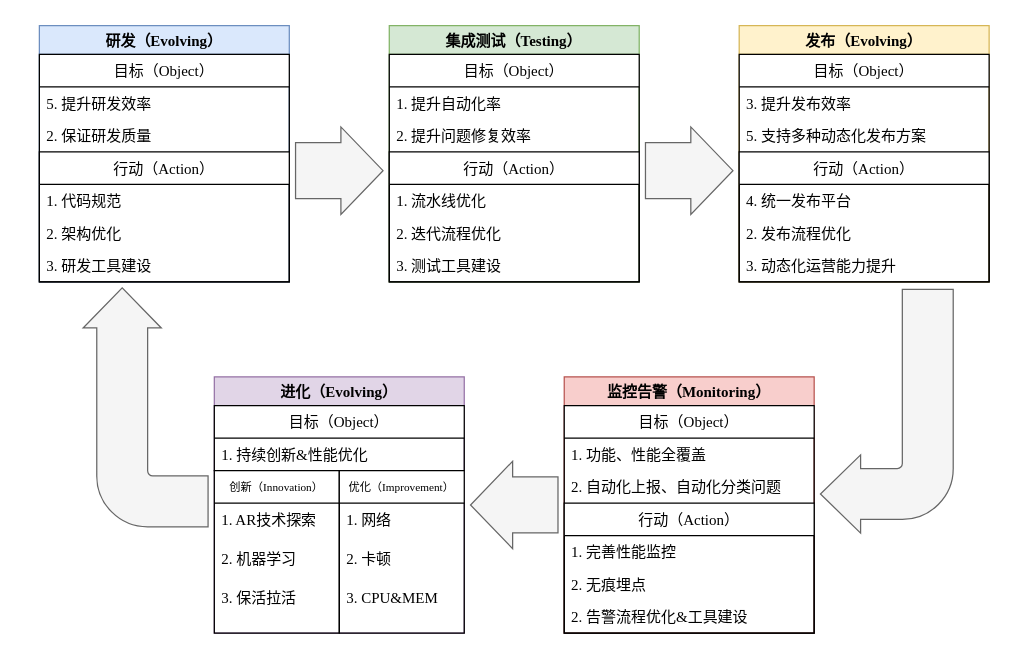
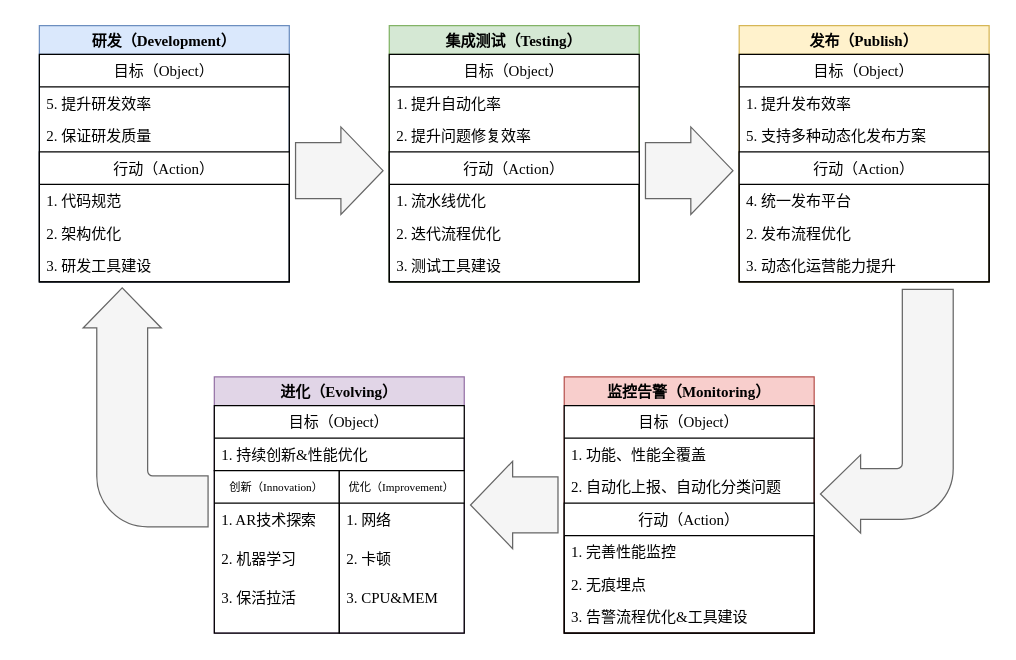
  <mxCell id="0" />
  <mxCell id="1" parent="0" />
- <mxCell id="2" value="研发（Evolving）" style="swimlane;fontFamily=腾讯体;fillColor=#dae8fc;strokeColor=#6c8ebf;" vertex="1" parent="1"><mxGeometry x="31" y="20" width="200" height="205" as="geometry"><mxRectangle x="120" y="230" width="60" height="23" as="alternateBounds" /></mxGeometry></mxCell>
+ <mxCell id="2" value="研发（Development）" style="swimlane;fontFamily=腾讯体;fillColor=#dae8fc;strokeColor=#6c8ebf;" vertex="1" parent="1"><mxGeometry x="31" y="20" width="200" height="205" as="geometry"><mxRectangle x="120" y="230" width="60" height="23" as="alternateBounds" /></mxGeometry></mxCell>
  <mxCell id="3" value="目标（Object）" style="swimlane;fontStyle=0;childLayout=stackLayout;horizontal=1;startSize=26;horizontalStack=0;resizeParent=1;resizeParentMax=0;resizeLast=0;collapsible=1;marginBottom=0;fontFamily=腾讯体;" vertex="1" parent="2"><mxGeometry y="23" width="200" height="182" as="geometry"><mxRectangle y="96" width="50" height="26" as="alternateBounds" /></mxGeometry></mxCell>
  <mxCell id="4" value="5. 提升研发效率" style="text;strokeColor=none;fillColor=none;align=left;verticalAlign=top;spacingLeft=4;spacingRight=4;overflow=hidden;rotatable=0;points=[[0,0.5],[1,0.5]];portConstraint=eastwest;fontFamily=腾讯体;" vertex="1" parent="3"><mxGeometry y="26" width="200" height="26" as="geometry" /></mxCell>
  <mxCell id="5" value="2. 保证研发质量" style="text;strokeColor=none;fillColor=none;align=left;verticalAlign=top;spacingLeft=4;spacingRight=4;overflow=hidden;rotatable=0;points=[[0,0.5],[1,0.5]];portConstraint=eastwest;fontFamily=腾讯体;" vertex="1" parent="3"><mxGeometry y="52" width="200" height="26" as="geometry" /></mxCell>
  <mxCell id="6" value="行动（Action）" style="swimlane;fontStyle=0;childLayout=stackLayout;horizontal=1;startSize=26;horizontalStack=0;resizeParent=1;resizeParentMax=0;resizeLast=0;collapsible=1;marginBottom=0;fontFamily=腾讯体;" vertex="1" parent="3"><mxGeometry y="78" width="200" height="104" as="geometry"><mxRectangle y="96" width="50" height="26" as="alternateBounds" /></mxGeometry></mxCell>
  <mxCell id="7" value="1. 代码规范" style="text;strokeColor=none;fillColor=none;align=left;verticalAlign=top;spacingLeft=4;spacingRight=4;overflow=hidden;rotatable=0;points=[[0,0.5],[1,0.5]];portConstraint=eastwest;fontFamily=腾讯体;" vertex="1" parent="6"><mxGeometry y="26" width="200" height="26" as="geometry" /></mxCell>
  <mxCell id="8" value="2. 架构优化" style="text;strokeColor=none;fillColor=none;align=left;verticalAlign=top;spacingLeft=4;spacingRight=4;overflow=hidden;rotatable=0;points=[[0,0.5],[1,0.5]];portConstraint=eastwest;fontFamily=腾讯体;" vertex="1" parent="6"><mxGeometry y="52" width="200" height="26" as="geometry" /></mxCell>
  <mxCell id="9" value="3. 研发工具建设" style="text;strokeColor=none;fillColor=none;align=left;verticalAlign=top;spacingLeft=4;spacingRight=4;overflow=hidden;rotatable=0;points=[[0,0.5],[1,0.5]];portConstraint=eastwest;fontFamily=腾讯体;" vertex="1" parent="6"><mxGeometry y="78" width="200" height="26" as="geometry" /></mxCell>
  <mxCell id="10" value="集成测试（Testing）" style="swimlane;fontFamily=腾讯体;fillColor=#d5e8d4;strokeColor=#82b366;" vertex="1" parent="1"><mxGeometry x="311" y="20" width="200" height="205" as="geometry"><mxRectangle x="120" y="230" width="60" height="23" as="alternateBounds" /></mxGeometry></mxCell>
  <mxCell id="11" value="目标（Object）" style="swimlane;fontStyle=0;childLayout=stackLayout;horizontal=1;startSize=26;horizontalStack=0;resizeParent=1;resizeParentMax=0;resizeLast=0;collapsible=1;marginBottom=0;fontFamily=腾讯体;" vertex="1" parent="10"><mxGeometry y="23" width="200" height="182" as="geometry"><mxRectangle y="96" width="50" height="26" as="alternateBounds" /></mxGeometry></mxCell>
  <mxCell id="12" value="1. 提升自动化率" style="text;strokeColor=none;fillColor=none;align=left;verticalAlign=top;spacingLeft=4;spacingRight=4;overflow=hidden;rotatable=0;points=[[0,0.5],[1,0.5]];portConstraint=eastwest;fontFamily=腾讯体;" vertex="1" parent="11"><mxGeometry y="26" width="200" height="26" as="geometry" /></mxCell>
  <mxCell id="13" value="2. 提升问题修复效率" style="text;strokeColor=none;fillColor=none;align=left;verticalAlign=top;spacingLeft=4;spacingRight=4;overflow=hidden;rotatable=0;points=[[0,0.5],[1,0.5]];portConstraint=eastwest;fontFamily=腾讯体;" vertex="1" parent="11"><mxGeometry y="52" width="200" height="26" as="geometry" /></mxCell>
  <mxCell id="14" value="行动（Action）" style="swimlane;fontStyle=0;childLayout=stackLayout;horizontal=1;startSize=26;horizontalStack=0;resizeParent=1;resizeParentMax=0;resizeLast=0;collapsible=1;marginBottom=0;fontFamily=腾讯体;" vertex="1" parent="11"><mxGeometry y="78" width="200" height="104" as="geometry"><mxRectangle y="96" width="50" height="26" as="alternateBounds" /></mxGeometry></mxCell>
  <mxCell id="15" value="1. 流水线优化" style="text;strokeColor=none;fillColor=none;align=left;verticalAlign=top;spacingLeft=4;spacingRight=4;overflow=hidden;rotatable=0;points=[[0,0.5],[1,0.5]];portConstraint=eastwest;fontFamily=腾讯体;" vertex="1" parent="14"><mxGeometry y="26" width="200" height="26" as="geometry" /></mxCell>
  <mxCell id="16" value="2. 迭代流程优化" style="text;strokeColor=none;fillColor=none;align=left;verticalAlign=top;spacingLeft=4;spacingRight=4;overflow=hidden;rotatable=0;points=[[0,0.5],[1,0.5]];portConstraint=eastwest;fontFamily=腾讯体;" vertex="1" parent="14"><mxGeometry y="52" width="200" height="26" as="geometry" /></mxCell>
  <mxCell id="17" value="3. 测试工具建设" style="text;strokeColor=none;fillColor=none;align=left;verticalAlign=top;spacingLeft=4;spacingRight=4;overflow=hidden;rotatable=0;points=[[0,0.5],[1,0.5]];portConstraint=eastwest;fontFamily=腾讯体;" vertex="1" parent="14"><mxGeometry y="78" width="200" height="26" as="geometry" /></mxCell>
- <mxCell id="18" value="发布（Evolving）" style="swimlane;fontFamily=腾讯体;fillColor=#fff2cc;strokeColor=#d6b656;" vertex="1" parent="1"><mxGeometry x="591" y="20" width="200" height="205" as="geometry"><mxRectangle x="120" y="230" width="60" height="23" as="alternateBounds" /></mxGeometry></mxCell>
+ <mxCell id="18" value="发布（Publish）" style="swimlane;fontFamily=腾讯体;fillColor=#fff2cc;strokeColor=#d6b656;" vertex="1" parent="1"><mxGeometry x="591" y="20" width="200" height="205" as="geometry"><mxRectangle x="120" y="230" width="60" height="23" as="alternateBounds" /></mxGeometry></mxCell>
  <mxCell id="19" value="目标（Object）" style="swimlane;fontStyle=0;childLayout=stackLayout;horizontal=1;startSize=26;horizontalStack=0;resizeParent=1;resizeParentMax=0;resizeLast=0;collapsible=1;marginBottom=0;fontFamily=腾讯体;" vertex="1" parent="18"><mxGeometry y="23" width="200" height="182" as="geometry"><mxRectangle y="96" width="50" height="26" as="alternateBounds" /></mxGeometry></mxCell>
- <mxCell id="20" value="3. 提升发布效率" style="text;strokeColor=none;fillColor=none;align=left;verticalAlign=top;spacingLeft=4;spacingRight=4;overflow=hidden;rotatable=0;points=[[0,0.5],[1,0.5]];portConstraint=eastwest;fontFamily=腾讯体;" vertex="1" parent="19"><mxGeometry y="26" width="200" height="26" as="geometry" /></mxCell>
+ <mxCell id="20" value="1. 提升发布效率" style="text;strokeColor=none;fillColor=none;align=left;verticalAlign=top;spacingLeft=4;spacingRight=4;overflow=hidden;rotatable=0;points=[[0,0.5],[1,0.5]];portConstraint=eastwest;fontFamily=腾讯体;" vertex="1" parent="19"><mxGeometry y="26" width="200" height="26" as="geometry" /></mxCell>
  <mxCell id="21" value="5. 支持多种动态化发布方案" style="text;strokeColor=none;fillColor=none;align=left;verticalAlign=top;spacingLeft=4;spacingRight=4;overflow=hidden;rotatable=0;points=[[0,0.5],[1,0.5]];portConstraint=eastwest;fontFamily=腾讯体;" vertex="1" parent="19"><mxGeometry y="52" width="200" height="26" as="geometry" /></mxCell>
  <mxCell id="22" value="行动（Action）" style="swimlane;fontStyle=0;childLayout=stackLayout;horizontal=1;startSize=26;horizontalStack=0;resizeParent=1;resizeParentMax=0;resizeLast=0;collapsible=1;marginBottom=0;fontFamily=腾讯体;" vertex="1" parent="19"><mxGeometry y="78" width="200" height="104" as="geometry"><mxRectangle y="96" width="50" height="26" as="alternateBounds" /></mxGeometry></mxCell>
  <mxCell id="23" value="4. 统一发布平台" style="text;strokeColor=none;fillColor=none;align=left;verticalAlign=top;spacingLeft=4;spacingRight=4;overflow=hidden;rotatable=0;points=[[0,0.5],[1,0.5]];portConstraint=eastwest;fontFamily=腾讯体;" vertex="1" parent="22"><mxGeometry y="26" width="200" height="26" as="geometry" /></mxCell>
  <mxCell id="24" value="2. 发布流程优化" style="text;strokeColor=none;fillColor=none;align=left;verticalAlign=top;spacingLeft=4;spacingRight=4;overflow=hidden;rotatable=0;points=[[0,0.5],[1,0.5]];portConstraint=eastwest;fontFamily=腾讯体;" vertex="1" parent="22"><mxGeometry y="52" width="200" height="26" as="geometry" /></mxCell>
  <mxCell id="25" value="3. 动态化运营能力提升" style="text;strokeColor=none;fillColor=none;align=left;verticalAlign=top;spacingLeft=4;spacingRight=4;overflow=hidden;rotatable=0;points=[[0,0.5],[1,0.5]];portConstraint=eastwest;fontFamily=腾讯体;" vertex="1" parent="22"><mxGeometry y="78" width="200" height="26" as="geometry" /></mxCell>
  <mxCell id="26" value="监控告警（Monitoring）" style="swimlane;fontFamily=腾讯体;fillColor=#f8cecc;strokeColor=#b85450;" vertex="1" parent="1"><mxGeometry x="451" y="301" width="200" height="205" as="geometry"><mxRectangle x="120" y="230" width="60" height="23" as="alternateBounds" /></mxGeometry></mxCell>
  <mxCell id="27" value="目标（Object）" style="swimlane;fontStyle=0;childLayout=stackLayout;horizontal=1;startSize=26;horizontalStack=0;resizeParent=1;resizeParentMax=0;resizeLast=0;collapsible=1;marginBottom=0;fontFamily=腾讯体;" vertex="1" parent="26"><mxGeometry y="23" width="200" height="182" as="geometry"><mxRectangle y="96" width="50" height="26" as="alternateBounds" /></mxGeometry></mxCell>
  <mxCell id="28" value="1. 功能、性能全覆盖" style="text;strokeColor=none;fillColor=none;align=left;verticalAlign=top;spacingLeft=4;spacingRight=4;overflow=hidden;rotatable=0;points=[[0,0.5],[1,0.5]];portConstraint=eastwest;fontFamily=腾讯体;" vertex="1" parent="27"><mxGeometry y="26" width="200" height="26" as="geometry" /></mxCell>
  <mxCell id="29" value="2. 自动化上报、自动化分类问题" style="text;strokeColor=none;fillColor=none;align=left;verticalAlign=top;spacingLeft=4;spacingRight=4;overflow=hidden;rotatable=0;points=[[0,0.5],[1,0.5]];portConstraint=eastwest;fontFamily=腾讯体;" vertex="1" parent="27"><mxGeometry y="52" width="200" height="26" as="geometry" /></mxCell>
  <mxCell id="30" value="行动（Action）" style="swimlane;fontStyle=0;childLayout=stackLayout;horizontal=1;startSize=26;horizontalStack=0;resizeParent=1;resizeParentMax=0;resizeLast=0;collapsible=1;marginBottom=0;fontFamily=腾讯体;" vertex="1" parent="27"><mxGeometry y="78" width="200" height="104" as="geometry"><mxRectangle y="96" width="50" height="26" as="alternateBounds" /></mxGeometry></mxCell>
  <mxCell id="31" value="1. 完善性能监控" style="text;strokeColor=none;fillColor=none;align=left;verticalAlign=top;spacingLeft=4;spacingRight=4;overflow=hidden;rotatable=0;points=[[0,0.5],[1,0.5]];portConstraint=eastwest;fontFamily=腾讯体;" vertex="1" parent="30"><mxGeometry y="26" width="200" height="26" as="geometry" /></mxCell>
  <mxCell id="32" value="2. 无痕埋点" style="text;strokeColor=none;fillColor=none;align=left;verticalAlign=top;spacingLeft=4;spacingRight=4;overflow=hidden;rotatable=0;points=[[0,0.5],[1,0.5]];portConstraint=eastwest;fontFamily=腾讯体;" vertex="1" parent="30"><mxGeometry y="52" width="200" height="26" as="geometry" /></mxCell>
- <mxCell id="33" value="2. 告警流程优化&amp;工具建设" style="text;strokeColor=none;fillColor=none;align=left;verticalAlign=top;spacingLeft=4;spacingRight=4;overflow=hidden;rotatable=0;points=[[0,0.5],[1,0.5]];portConstraint=eastwest;fontFamily=腾讯体;" vertex="1" parent="30"><mxGeometry y="78" width="200" height="26" as="geometry" /></mxCell>
+ <mxCell id="33" value="3. 告警流程优化&amp;工具建设" style="text;strokeColor=none;fillColor=none;align=left;verticalAlign=top;spacingLeft=4;spacingRight=4;overflow=hidden;rotatable=0;points=[[0,0.5],[1,0.5]];portConstraint=eastwest;fontFamily=腾讯体;" vertex="1" parent="30"><mxGeometry y="78" width="200" height="26" as="geometry" /></mxCell>
  <mxCell id="34" value="进化（Evolving）" style="swimlane;fontFamily=腾讯体;fillColor=#e1d5e7;strokeColor=#9673a6;" vertex="1" parent="1"><mxGeometry x="171" y="301" width="200" height="205" as="geometry"><mxRectangle x="120" y="230" width="60" height="23" as="alternateBounds" /></mxGeometry></mxCell>
  <mxCell id="35" value="目标（Object）" style="swimlane;fontStyle=0;childLayout=stackLayout;horizontal=1;startSize=26;horizontalStack=0;resizeParent=1;resizeParentMax=0;resizeLast=0;collapsible=1;marginBottom=0;fontFamily=腾讯体;" vertex="1" parent="34"><mxGeometry y="23" width="200" height="52" as="geometry"><mxRectangle y="96" width="50" height="26" as="alternateBounds" /></mxGeometry></mxCell>
  <mxCell id="36" value="1. 持续创新&amp;性能优化" style="text;strokeColor=none;fillColor=none;align=left;verticalAlign=top;spacingLeft=4;spacingRight=4;overflow=hidden;rotatable=0;points=[[0,0.5],[1,0.5]];portConstraint=eastwest;fontFamily=腾讯体;" vertex="1" parent="35"><mxGeometry y="26" width="200" height="26" as="geometry" /></mxCell>
  <mxCell id="37" value="" style="group" vertex="1" connectable="0" parent="34"><mxGeometry y="75" width="200" height="130" as="geometry" /></mxCell>
  <mxCell id="38" value="创新（Innovation）" style="swimlane;fontStyle=0;childLayout=stackLayout;horizontal=1;startSize=26;horizontalStack=0;resizeParent=1;resizeParentMax=0;resizeLast=0;collapsible=1;marginBottom=0;fontFamily=腾讯体;fontSize=9;" vertex="1" parent="37"><mxGeometry width="100" height="130" as="geometry"><mxRectangle y="96" width="50" height="26" as="alternateBounds" /></mxGeometry></mxCell>
  <mxCell id="39" value="1. AR技术探索" style="text;strokeColor=none;fillColor=none;align=left;verticalAlign=top;spacingLeft=4;spacingRight=4;overflow=hidden;rotatable=0;points=[[0,0.5],[1,0.5]];portConstraint=eastwest;fontFamily=腾讯体;" vertex="1" parent="38"><mxGeometry y="26" width="100" height="31.25" as="geometry" /></mxCell>
  <mxCell id="40" value="2. 机器学习" style="text;strokeColor=none;fillColor=none;align=left;verticalAlign=top;spacingLeft=4;spacingRight=4;overflow=hidden;rotatable=0;points=[[0,0.5],[1,0.5]];portConstraint=eastwest;fontFamily=腾讯体;" vertex="1" parent="38"><mxGeometry y="57.25" width="100" height="31.25" as="geometry" /></mxCell>
  <mxCell id="41" value="3. 保活拉活" style="text;strokeColor=none;fillColor=none;align=left;verticalAlign=top;spacingLeft=4;spacingRight=4;overflow=hidden;rotatable=0;points=[[0,0.5],[1,0.5]];portConstraint=eastwest;fontFamily=腾讯体;" vertex="1" parent="38"><mxGeometry y="88.5" width="100" height="41.5" as="geometry" /></mxCell>
  <mxCell id="42" value="优化（Improvement）" style="swimlane;fontStyle=0;childLayout=stackLayout;horizontal=1;startSize=26;horizontalStack=0;resizeParent=1;resizeParentMax=0;resizeLast=0;collapsible=1;marginBottom=0;fontFamily=腾讯体;fontSize=9;" vertex="1" parent="37"><mxGeometry x="100" width="100" height="130" as="geometry"><mxRectangle x="100" width="50" height="26" as="alternateBounds" /></mxGeometry></mxCell>
  <mxCell id="43" value="1. 网络" style="text;strokeColor=none;fillColor=none;align=left;verticalAlign=top;spacingLeft=4;spacingRight=4;overflow=hidden;rotatable=0;points=[[0,0.5],[1,0.5]];portConstraint=eastwest;fontFamily=腾讯体;" vertex="1" parent="42"><mxGeometry y="26" width="100" height="31.25" as="geometry" /></mxCell>
  <mxCell id="44" value="2. 卡顿" style="text;strokeColor=none;fillColor=none;align=left;verticalAlign=top;spacingLeft=4;spacingRight=4;overflow=hidden;rotatable=0;points=[[0,0.5],[1,0.5]];portConstraint=eastwest;fontFamily=腾讯体;" vertex="1" parent="42"><mxGeometry y="57.25" width="100" height="31.25" as="geometry" /></mxCell>
  <mxCell id="45" value="3. CPU&amp;MEM" style="text;strokeColor=none;fillColor=none;align=left;verticalAlign=top;spacingLeft=4;spacingRight=4;overflow=hidden;rotatable=0;points=[[0,0.5],[1,0.5]];portConstraint=eastwest;fontFamily=腾讯体;" vertex="1" parent="42"><mxGeometry y="88.5" width="100" height="41.5" as="geometry" /></mxCell>
  <mxCell id="46" value="" style="html=1;shadow=0;dashed=0;align=center;verticalAlign=middle;shape=mxgraph.arrows2.arrow;dy=0.36;dx=33.71;notch=0;fontFamily=TTTF;fontSize=9;fillColor=#f5f5f5;strokeColor=#666666;fontColor=#333333;" vertex="1" parent="1"><mxGeometry x="236" y="101" width="70" height="70" as="geometry" /></mxCell>
  <mxCell id="47" value="" style="html=1;shadow=0;dashed=0;align=center;verticalAlign=middle;shape=mxgraph.arrows2.arrow;dy=0.36;dx=33.71;notch=0;fontFamily=TTTF;fontSize=9;fillColor=#f5f5f5;strokeColor=#666666;fontColor=#333333;" vertex="1" parent="1"><mxGeometry x="516" y="101" width="70" height="70" as="geometry" /></mxCell>
  <mxCell id="48" value="" style="html=1;shadow=0;dashed=0;align=center;verticalAlign=middle;shape=mxgraph.arrows2.arrow;dy=0.36;dx=33.71;notch=0;fontFamily=TTTF;fontSize=9;fillColor=#f5f5f5;strokeColor=#666666;fontColor=#333333;rotation=-180;" vertex="1" parent="1"><mxGeometry x="376" y="368.5" width="70" height="70" as="geometry" /></mxCell>
  <mxCell id="49" value="" style="html=1;shadow=0;dashed=0;align=center;verticalAlign=middle;shape=mxgraph.arrows2.bendArrow;dy=20.36;dx=32.14;notch=0;arrowHead=62.57;rounded=1;fontFamily=TTTF;fontSize=9;rotation=-90;fillColor=#f5f5f5;strokeColor=#666666;fontColor=#333333;" vertex="1" parent="1"><mxGeometry x="20.38" y="275.38" width="191.25" height="100" as="geometry" /></mxCell>
  <mxCell id="50" value="" style="html=1;shadow=0;dashed=0;align=center;verticalAlign=middle;shape=mxgraph.arrows2.bendArrow;dy=20.36;dx=32.14;notch=0;arrowHead=62.57;rounded=1;fontFamily=TTTF;fontSize=9;rotation=-180;fillColor=#f5f5f5;strokeColor=#666666;fontColor=#333333;" vertex="1" parent="1"><mxGeometry x="656" y="231" width="106.25" height="195" as="geometry" /></mxCell>
